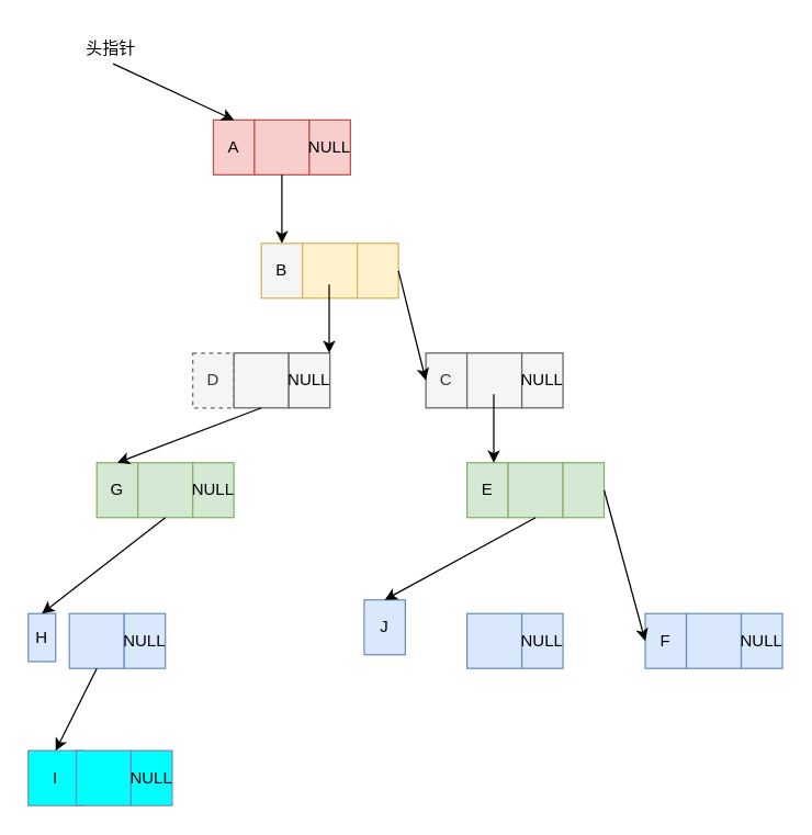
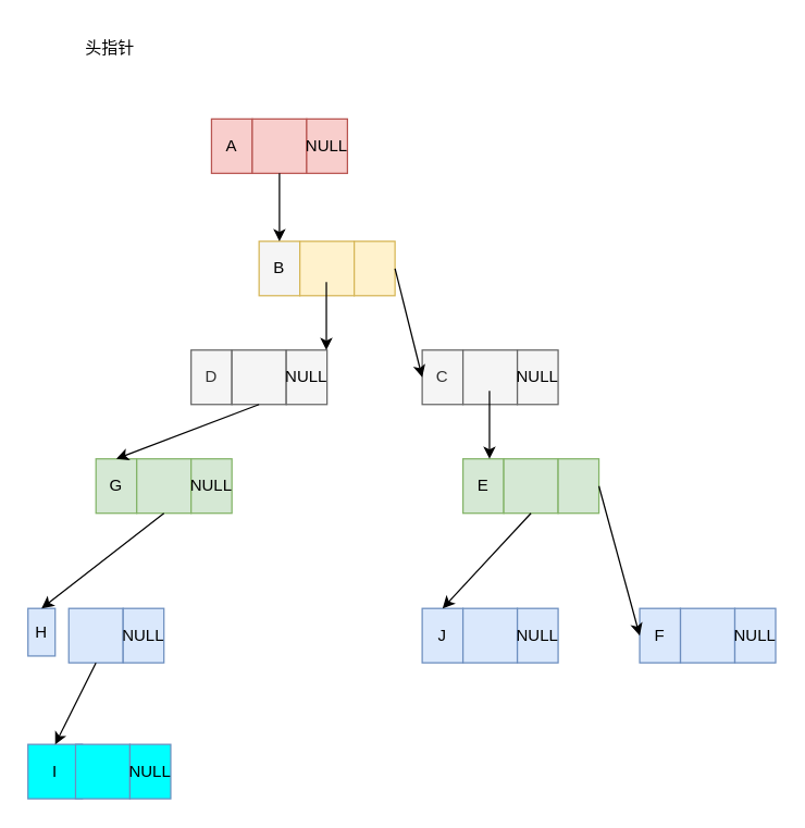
  <mxCell id="0" />
  <mxCell id="1" parent="0" />
  <mxCell id="2" value="A" style="rounded=0;whiteSpace=wrap;html=1;fillColor=#f8cecc;strokeColor=#b85450;" vertex="1" parent="1"><mxGeometry x="155" y="87" width="30" height="40" as="geometry" /></mxCell>
  <mxCell id="3" value="" style="rounded=0;whiteSpace=wrap;html=1;fillColor=#f8cecc;strokeColor=#b85450;" vertex="1" parent="1"><mxGeometry x="185" y="87" width="40" height="40" as="geometry" /></mxCell>
  <mxCell id="4" value="NULL" style="rounded=0;whiteSpace=wrap;html=1;fillColor=#f8cecc;strokeColor=#b85450;" vertex="1" parent="1"><mxGeometry x="225" y="87" width="30" height="40" as="geometry" /></mxCell>
  <mxCell id="5" value="B" style="rounded=0;whiteSpace=wrap;html=1;fillColor=#f5f5f5;strokeColor=#d6b656;" vertex="1" parent="1"><mxGeometry x="190" y="177" width="30" height="40" as="geometry" /></mxCell>
  <mxCell id="6" value="" style="rounded=0;whiteSpace=wrap;html=1;fillColor=#fff2cc;strokeColor=#d6b656;" vertex="1" parent="1"><mxGeometry x="220" y="177" width="40" height="40" as="geometry" /></mxCell>
  <mxCell id="7" value="" style="rounded=0;whiteSpace=wrap;html=1;fillColor=#fff2cc;strokeColor=#d6b656;" vertex="1" parent="1"><mxGeometry x="260" y="177" width="30" height="40" as="geometry" /></mxCell>
  <mxCell id="8" value="E" style="rounded=0;whiteSpace=wrap;html=1;fillColor=#d5e8d4;strokeColor=#82b366;" vertex="1" parent="1"><mxGeometry x="340" y="337" width="30" height="40" as="geometry" /></mxCell>
  <mxCell id="9" value="" style="rounded=0;whiteSpace=wrap;html=1;fillColor=#d5e8d4;strokeColor=#82b366;" vertex="1" parent="1"><mxGeometry x="370" y="337" width="40" height="40" as="geometry" /></mxCell>
  <mxCell id="10" value="" style="rounded=0;whiteSpace=wrap;html=1;fillColor=#d5e8d4;strokeColor=#82b366;" vertex="1" parent="1"><mxGeometry x="410" y="337" width="30" height="40" as="geometry" /></mxCell>
- <mxCell id="11" value="D" style="rounded=0;whiteSpace=wrap;html=1;fillColor=#f5f5f5;fontColor=#333333;strokeColor=#666666;dashed=1;" vertex="1" parent="1"><mxGeometry x="140" y="257" width="30" height="40" as="geometry" /></mxCell>
+ <mxCell id="11" value="D" style="rounded=0;whiteSpace=wrap;html=1;fillColor=#f5f5f5;fontColor=#333333;strokeColor=#666666;" vertex="1" parent="1"><mxGeometry x="140" y="257" width="30" height="40" as="geometry" /></mxCell>
  <mxCell id="12" value="" style="rounded=0;whiteSpace=wrap;html=1;fillColor=#f5f5f5;fontColor=#333333;strokeColor=#666666;" vertex="1" parent="1"><mxGeometry x="170" y="257" width="40" height="40" as="geometry" /></mxCell>
  <mxCell id="13" value="&lt;span style=&quot;color: rgb(0, 0, 0);&quot;&gt;NULL&lt;/span&gt;" style="rounded=0;whiteSpace=wrap;html=1;fillColor=#f5f5f5;fontColor=#333333;strokeColor=#666666;" vertex="1" parent="1"><mxGeometry x="210" y="257" width="30" height="40" as="geometry" /></mxCell>
  <mxCell id="14" value="C" style="rounded=0;whiteSpace=wrap;html=1;fillColor=#f5f5f5;fontColor=#333333;strokeColor=#666666;" vertex="1" parent="1"><mxGeometry x="310" y="257" width="30" height="40" as="geometry" /></mxCell>
  <mxCell id="15" value="" style="rounded=0;whiteSpace=wrap;html=1;fillColor=#f5f5f5;fontColor=#333333;strokeColor=#666666;" vertex="1" parent="1"><mxGeometry x="340" y="257" width="40" height="40" as="geometry" /></mxCell>
  <mxCell id="16" value="&lt;span style=&quot;color: rgb(0, 0, 0);&quot;&gt;NULL&lt;/span&gt;" style="rounded=0;whiteSpace=wrap;html=1;fillColor=#f5f5f5;fontColor=#333333;strokeColor=#666666;" vertex="1" parent="1"><mxGeometry x="380" y="257" width="30" height="40" as="geometry" /></mxCell>
  <mxCell id="17" value="F" style="rounded=0;whiteSpace=wrap;html=1;fillColor=#dae8fc;strokeColor=#6c8ebf;" vertex="1" parent="1"><mxGeometry x="470" y="447" width="30" height="40" as="geometry" /></mxCell>
  <mxCell id="18" value="" style="rounded=0;whiteSpace=wrap;html=1;fillColor=#dae8fc;strokeColor=#6c8ebf;" vertex="1" parent="1"><mxGeometry x="500" y="447" width="40" height="40" as="geometry" /></mxCell>
  <mxCell id="19" value="&lt;span style=&quot;color: rgb(0, 0, 0);&quot;&gt;NULL&lt;/span&gt;" style="rounded=0;whiteSpace=wrap;html=1;fillColor=#dae8fc;strokeColor=#6c8ebf;" vertex="1" parent="1"><mxGeometry x="540" y="447" width="30" height="40" as="geometry" /></mxCell>
  <mxCell id="20" value="G" style="rounded=0;whiteSpace=wrap;html=1;fillColor=#d5e8d4;strokeColor=#82b366;" vertex="1" parent="1"><mxGeometry x="70" y="337" width="30" height="40" as="geometry" /></mxCell>
  <mxCell id="21" value="" style="rounded=0;whiteSpace=wrap;html=1;fillColor=#d5e8d4;strokeColor=#82b366;" vertex="1" parent="1"><mxGeometry x="100" y="337" width="40" height="40" as="geometry" /></mxCell>
  <mxCell id="22" value="&lt;span style=&quot;color: rgb(0, 0, 0);&quot;&gt;NULL&lt;/span&gt;" style="rounded=0;whiteSpace=wrap;html=1;fillColor=#d5e8d4;strokeColor=#82b366;" vertex="1" parent="1"><mxGeometry x="140" y="337" width="30" height="40" as="geometry" /></mxCell>
  <mxCell id="23" value="H" style="rounded=0;whiteSpace=wrap;html=1;fillColor=#dae8fc;strokeColor=#6c8ebf;" vertex="1" parent="1"><mxGeometry x="20" y="447" width="20" height="35" as="geometry" /></mxCell>
  <mxCell id="24" value="" style="rounded=0;whiteSpace=wrap;html=1;fillColor=#dae8fc;strokeColor=#6c8ebf;" vertex="1" parent="1"><mxGeometry x="50" y="447" width="40" height="40" as="geometry" /></mxCell>
  <mxCell id="25" value="&lt;span style=&quot;color: rgb(0, 0, 0);&quot;&gt;NULL&lt;/span&gt;" style="rounded=0;whiteSpace=wrap;html=1;fillColor=#dae8fc;strokeColor=#6c8ebf;" vertex="1" parent="1"><mxGeometry x="90" y="447" width="30" height="40" as="geometry" /></mxCell>
  <mxCell id="26" value="I" style="rounded=0;whiteSpace=wrap;html=1;fillColor=#00FFFF;strokeColor=#6c8ebf;" vertex="1" parent="1"><mxGeometry x="20" y="547" width="40" height="40" as="geometry" /></mxCell>
  <mxCell id="27" value="" style="rounded=0;whiteSpace=wrap;html=1;fillColor=#00FFFF;strokeColor=#6c8ebf;" vertex="1" parent="1"><mxGeometry x="55" y="547" width="40" height="40" as="geometry" /></mxCell>
  <mxCell id="28" value="&lt;span style=&quot;color: rgb(0, 0, 0);&quot;&gt;NULL&lt;/span&gt;" style="rounded=0;whiteSpace=wrap;html=1;fillColor=#00FFFF;strokeColor=#6c8ebf;" vertex="1" parent="1"><mxGeometry x="95" y="547" width="30" height="40" as="geometry" /></mxCell>
- <mxCell id="29" value="J" style="rounded=0;whiteSpace=wrap;html=1;fillColor=#dae8fc;strokeColor=#6c8ebf;" vertex="1" parent="1"><mxGeometry x="265" y="437" width="30" height="40" as="geometry" /></mxCell>
+ <mxCell id="29" value="J" style="rounded=0;whiteSpace=wrap;html=1;fillColor=#dae8fc;strokeColor=#6c8ebf;" vertex="1" parent="1"><mxGeometry x="310" y="447" width="30" height="40" as="geometry" /></mxCell>
  <mxCell id="30" value="" style="rounded=0;whiteSpace=wrap;html=1;fillColor=#dae8fc;strokeColor=#6c8ebf;" vertex="1" parent="1"><mxGeometry x="340" y="447" width="40" height="40" as="geometry" /></mxCell>
  <mxCell id="31" value="&lt;span style=&quot;color: rgb(0, 0, 0);&quot;&gt;NULL&lt;/span&gt;" style="rounded=0;whiteSpace=wrap;html=1;fillColor=#dae8fc;strokeColor=#6c8ebf;" vertex="1" parent="1"><mxGeometry x="380" y="447" width="30" height="40" as="geometry" /></mxCell>
  <mxCell id="32" value="" style="endArrow=classic;html=1;exitX=0.5;exitY=1;exitDx=0;exitDy=0;entryX=0.5;entryY=0;entryDx=0;entryDy=0;" edge="1" parent="1" source="3" target="5"><mxGeometry width="50" height="50" relative="1" as="geometry"><mxPoint x="310" y="147" as="sourcePoint" /><mxPoint x="360" y="97" as="targetPoint" /></mxGeometry></mxCell>
  <mxCell id="33" value="" style="endArrow=classic;html=1;exitX=0.5;exitY=1;exitDx=0;exitDy=0;entryX=0.5;entryY=0;entryDx=0;entryDy=0;" edge="1" parent="1"><mxGeometry width="50" height="50" relative="1" as="geometry"><mxPoint x="239.5" y="207" as="sourcePoint" /><mxPoint x="239.5" y="257" as="targetPoint" /></mxGeometry></mxCell>
  <mxCell id="34" value="" style="endArrow=classic;html=1;exitX=0.5;exitY=1;exitDx=0;exitDy=0;entryX=0.5;entryY=0;entryDx=0;entryDy=0;" edge="1" parent="1"><mxGeometry width="50" height="50" relative="1" as="geometry"><mxPoint x="359.5" y="287" as="sourcePoint" /><mxPoint x="359.5" y="337" as="targetPoint" /></mxGeometry></mxCell>
  <mxCell id="35" value="" style="endArrow=classic;html=1;exitX=1;exitY=0.5;exitDx=0;exitDy=0;entryX=0;entryY=0.5;entryDx=0;entryDy=0;" edge="1" parent="1" source="10" target="17"><mxGeometry width="50" height="50" relative="1" as="geometry"><mxPoint x="695" y="267" as="sourcePoint" /><mxPoint x="695" y="317" as="targetPoint" /></mxGeometry></mxCell>
  <mxCell id="36" value="" style="endArrow=classic;html=1;exitX=0.5;exitY=1;exitDx=0;exitDy=0;entryX=0.5;entryY=0;entryDx=0;entryDy=0;" edge="1" parent="1" source="24" target="26"><mxGeometry width="50" height="50" relative="1" as="geometry"><mxPoint x="120" y="466.5" as="sourcePoint" /><mxPoint x="175" y="466.5" as="targetPoint" /></mxGeometry></mxCell>
  <mxCell id="37" value="" style="endArrow=classic;html=1;exitX=0.5;exitY=1;exitDx=0;exitDy=0;entryX=0.5;entryY=0;entryDx=0;entryDy=0;" edge="1" parent="1" source="21" target="23"><mxGeometry width="50" height="50" relative="1" as="geometry"><mxPoint x="165" y="356.5" as="sourcePoint" /><mxPoint x="220" y="356.5" as="targetPoint" /></mxGeometry></mxCell>
  <mxCell id="38" value="" style="endArrow=classic;html=1;exitX=0.5;exitY=1;exitDx=0;exitDy=0;entryX=0.5;entryY=0;entryDx=0;entryDy=0;" edge="1" parent="1" source="12" target="20"><mxGeometry width="50" height="50" relative="1" as="geometry"><mxPoint x="310" y="147" as="sourcePoint" /><mxPoint x="360" y="97" as="targetPoint" /></mxGeometry></mxCell>
  <mxCell id="39" value="" style="endArrow=classic;html=1;exitX=0.5;exitY=1;exitDx=0;exitDy=0;entryX=0.5;entryY=0;entryDx=0;entryDy=0;" edge="1" parent="1" source="9" target="29"><mxGeometry width="50" height="50" relative="1" as="geometry"><mxPoint x="310" y="147" as="sourcePoint" /><mxPoint x="360" y="97" as="targetPoint" /></mxGeometry></mxCell>
  <mxCell id="40" value="头指针" style="text;html=1;align=center;verticalAlign=middle;resizable=0;points=[];autosize=1;strokeColor=none;fillColor=none;" vertex="1" parent="1"><mxGeometry x="50" y="20" width="60" height="30" as="geometry" /></mxCell>
- <mxCell id="41" value="" style="endArrow=classic;html=1;exitX=0.533;exitY=0.867;exitDx=0;exitDy=0;exitPerimeter=0;entryX=0.5;entryY=0;entryDx=0;entryDy=0;" edge="1" parent="1" source="40" target="2"><mxGeometry width="50" height="50" relative="1" as="geometry"><mxPoint x="310" y="147" as="sourcePoint" /><mxPoint x="360" y="97" as="targetPoint" /></mxGeometry></mxCell>
  <mxCell id="42" value="" style="endArrow=classic;html=1;exitX=1;exitY=0.5;exitDx=0;exitDy=0;entryX=0;entryY=0.5;entryDx=0;entryDy=0;" edge="1" parent="1" source="7" target="14"><mxGeometry width="50" height="50" relative="1" as="geometry"><mxPoint x="310" y="147" as="sourcePoint" /><mxPoint x="360" y="97" as="targetPoint" /></mxGeometry></mxCell>
